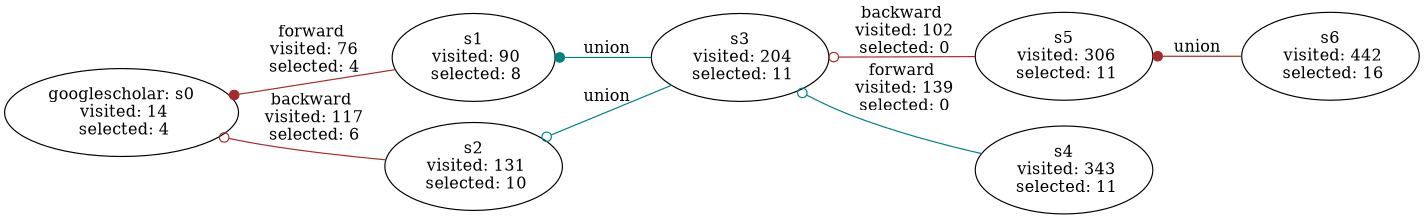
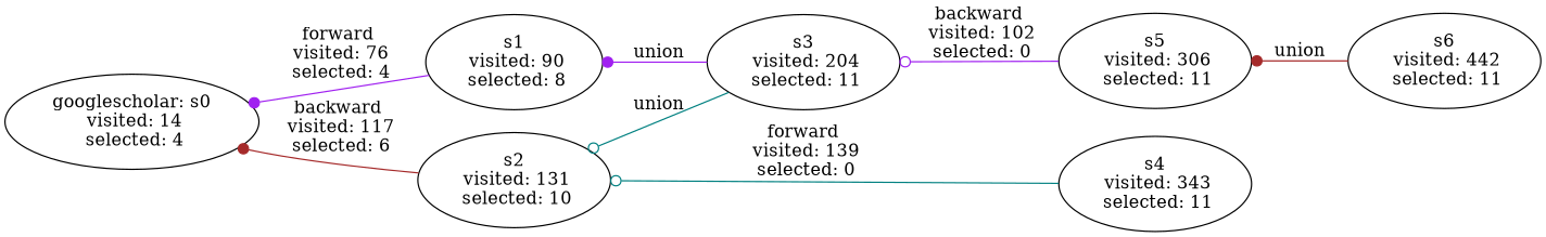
  digraph {
    rankdir=RL
    edge [arrowhead=dot color=brown]
-   n1 [label="s6\n visited: 442\n selected: 16"]
+   n1 [label="s6\n visited: 442\n selected: 11"]
    n2 [label="s5\n visited: 306\n selected: 11"]
    n3 [label="s4\n visited: 343\n selected: 11"]
    n4 [label="s3\n visited: 204\n selected: 11"]
    n5 [label="s1\n visited: 90\n selected: 8"]
    n6 [label="s2\n visited: 131\n selected: 10"]
    n7 [label="googlescholar: s0\n visited: 14\n selected: 4"]
    n1 -> n2 [label=union]
-   n2 -> n4 [arrowhead=odot label="backward\n visited: 102\n selected: 0"]
-   n3 -> n4 [arrowhead=odot color=teal label="forward\n visited: 139\n selected: 0"]
-   n4 -> n5 [color=teal label=union]
+   n2 -> n4 [arrowhead=odot color=purple label="backward\n visited: 102\n selected: 0"]
+   n3 -> n6 [arrowhead=odot color=teal label="forward\n visited: 139\n selected: 0"]
+   n4 -> n5 [color=purple label=union]
    n4 -> n6 [arrowhead=odot color=teal label=union]
-   n5 -> n7 [headport=s0 label="forward\n visited: 76\n selected: 4"]
-   n6 -> n7 [arrowhead=odot headport=s0 label="backward\n visited: 117\n selected: 6"]
+   n5 -> n7 [color=purple headport=s0 label="forward\n visited: 76\n selected: 4"]
+   n6 -> n7 [headport=s0 label="backward\n visited: 117\n selected: 6"]
  }
